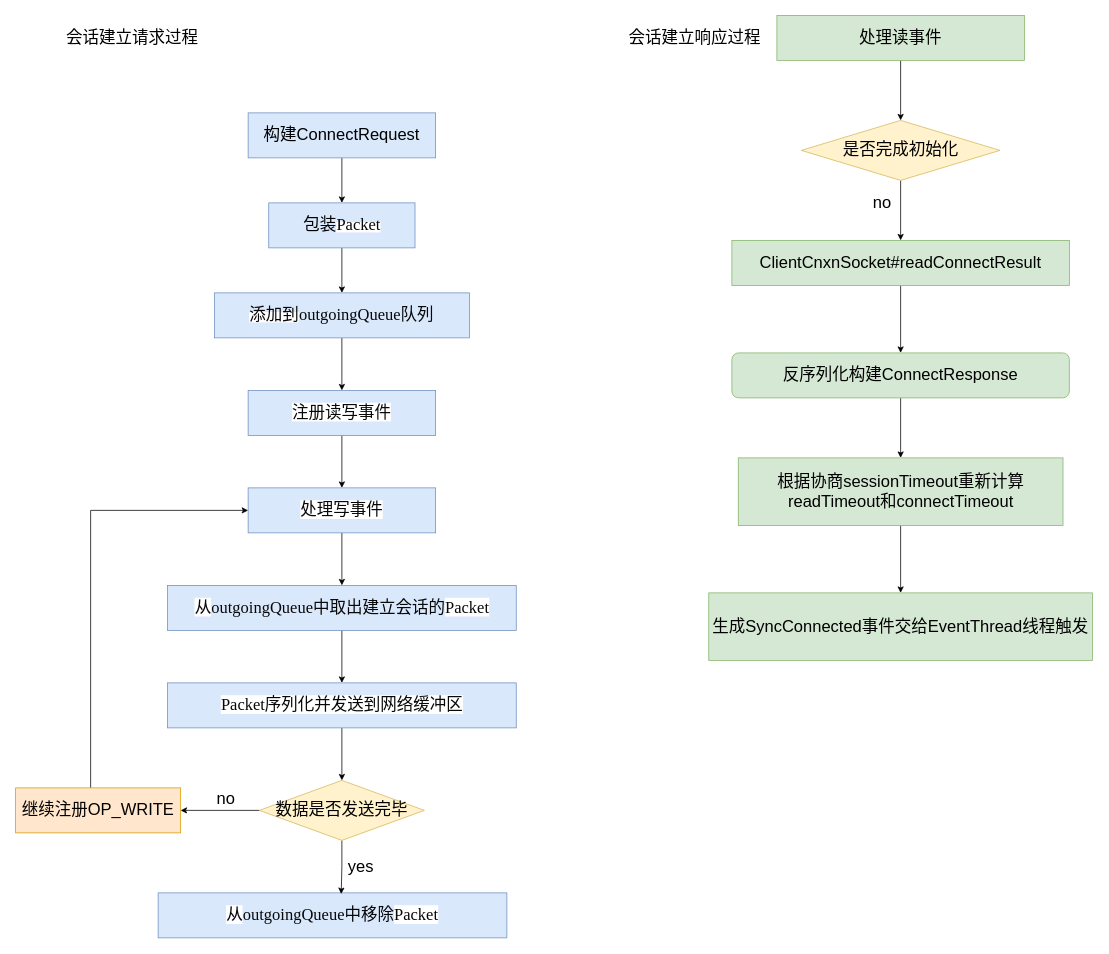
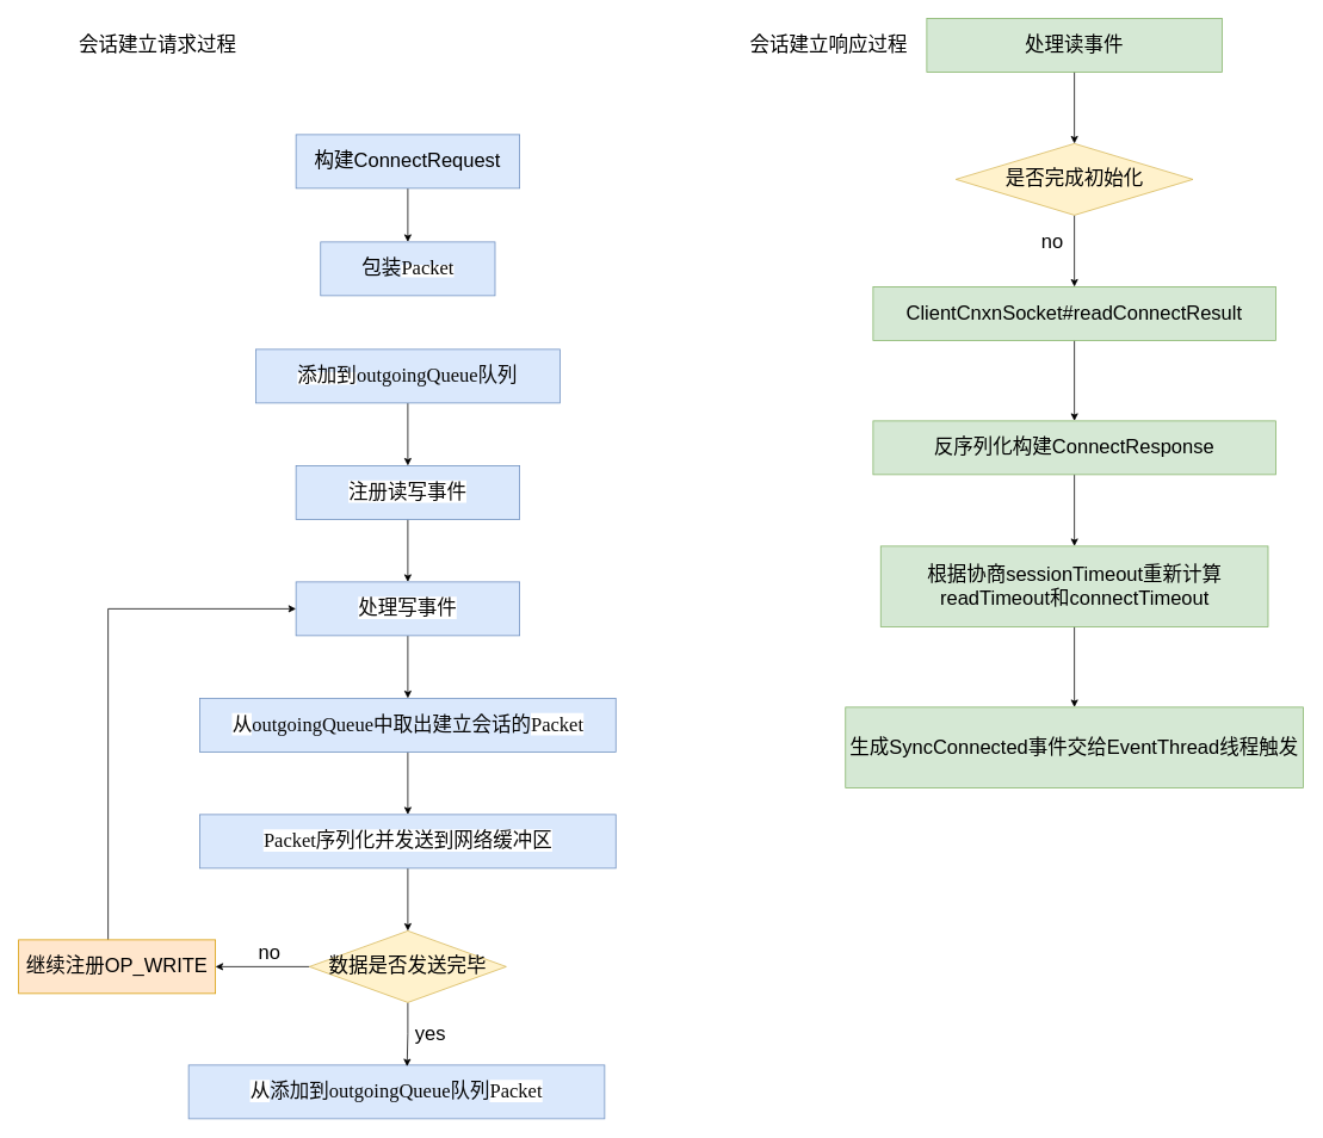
  <mxCell id="0" />
  <mxCell id="1" parent="0" />
  <mxCell id="2" style="edgeStyle=orthogonalEdgeStyle;rounded=0;orthogonalLoop=1;jettySize=auto;html=1;entryX=0.5;entryY=0;entryDx=0;entryDy=0;fontSize=22;" edge="1" parent="1" source="3" target="5"><mxGeometry relative="1" as="geometry" /></mxCell>
  <mxCell id="3" value="&lt;font style=&quot;font-size: 22px&quot;&gt;构建ConnectRequest&lt;/font&gt;" style="rounded=0;whiteSpace=wrap;html=1;fillColor=#dae8fc;strokeColor=#6c8ebf;" vertex="1" parent="1"><mxGeometry x="330" y="150" width="250" height="60" as="geometry" /></mxCell>
- <mxCell id="4" style="edgeStyle=orthogonalEdgeStyle;rounded=0;orthogonalLoop=1;jettySize=auto;html=1;entryX=0.5;entryY=0;entryDx=0;entryDy=0;fontSize=22;" edge="1" parent="1" source="5" target="7"><mxGeometry relative="1" as="geometry" /></mxCell>
  <mxCell id="5" value="&lt;font style=&quot;font-size: 22px&quot;&gt;包装&lt;/font&gt;&lt;span style=&quot;background-color: rgb(255 , 255 , 255) ; color: rgb(8 , 8 , 8) ; font-family: &amp;#34;jetbrains mono&amp;#34;&quot;&gt;&lt;font style=&quot;font-size: 22px&quot;&gt;Packet&lt;/font&gt;&lt;/span&gt;" style="rounded=0;whiteSpace=wrap;html=1;fillColor=#dae8fc;strokeColor=#6c8ebf;" vertex="1" parent="1"><mxGeometry x="357.5" y="270" width="195" height="60" as="geometry" /></mxCell>
  <mxCell id="6" style="edgeStyle=orthogonalEdgeStyle;rounded=0;orthogonalLoop=1;jettySize=auto;html=1;entryX=0.5;entryY=0;entryDx=0;entryDy=0;fontSize=22;" edge="1" parent="1" source="7" target="9"><mxGeometry relative="1" as="geometry" /></mxCell>
  <mxCell id="7" value="&lt;span style=&quot;background-color: rgb(255 , 255 , 255) ; color: rgb(8 , 8 , 8) ; font-family: &amp;#34;jetbrains mono&amp;#34;&quot;&gt;&lt;font style=&quot;font-size: 22px&quot;&gt;添加到&lt;/font&gt;&lt;/span&gt;&lt;font color=&quot;#080808&quot; face=&quot;jetbrains mono&quot;&gt;&lt;span style=&quot;font-size: 22px&quot;&gt;outgoingQueue队列&lt;/span&gt;&lt;/font&gt;" style="rounded=0;whiteSpace=wrap;html=1;fillColor=#dae8fc;strokeColor=#6c8ebf;" vertex="1" parent="1"><mxGeometry x="285" y="390" width="340" height="60" as="geometry" /></mxCell>
  <mxCell id="8" style="edgeStyle=orthogonalEdgeStyle;rounded=0;orthogonalLoop=1;jettySize=auto;html=1;entryX=0.5;entryY=0;entryDx=0;entryDy=0;fontSize=22;" edge="1" parent="1" source="9" target="11"><mxGeometry relative="1" as="geometry" /></mxCell>
  <mxCell id="9" value="&lt;font color=&quot;#080808&quot; face=&quot;jetbrains mono&quot;&gt;&lt;span style=&quot;font-size: 22px ; background-color: rgb(255 , 255 , 255)&quot;&gt;注册读写事件&lt;/span&gt;&lt;/font&gt;" style="rounded=0;whiteSpace=wrap;html=1;fillColor=#dae8fc;strokeColor=#6c8ebf;" vertex="1" parent="1"><mxGeometry x="330" y="520" width="250" height="60" as="geometry" /></mxCell>
  <mxCell id="10" style="edgeStyle=orthogonalEdgeStyle;rounded=0;orthogonalLoop=1;jettySize=auto;html=1;fontSize=22;" edge="1" parent="1" source="11" target="13"><mxGeometry relative="1" as="geometry" /></mxCell>
  <mxCell id="11" value="&lt;font color=&quot;#080808&quot; face=&quot;jetbrains mono&quot;&gt;&lt;span style=&quot;font-size: 22px ; background-color: rgb(255 , 255 , 255)&quot;&gt;处理写事件&lt;/span&gt;&lt;/font&gt;" style="rounded=0;whiteSpace=wrap;html=1;fillColor=#dae8fc;strokeColor=#6c8ebf;" vertex="1" parent="1"><mxGeometry x="330" y="650" width="250" height="60" as="geometry" /></mxCell>
  <mxCell id="12" style="edgeStyle=orthogonalEdgeStyle;rounded=0;orthogonalLoop=1;jettySize=auto;html=1;entryX=0.5;entryY=0;entryDx=0;entryDy=0;fontSize=22;" edge="1" parent="1" source="13" target="15"><mxGeometry relative="1" as="geometry" /></mxCell>
  <mxCell id="13" value="&lt;font color=&quot;#080808&quot; face=&quot;jetbrains mono&quot;&gt;&lt;span style=&quot;font-size: 22px ; background-color: rgb(255 , 255 , 255)&quot;&gt;从&lt;/span&gt;&lt;/font&gt;&lt;span style=&quot;color: rgb(8 , 8 , 8) ; font-family: &amp;#34;jetbrains mono&amp;#34; ; font-size: 22px&quot;&gt;outgoingQueue中取出建立会话的&lt;/span&gt;&lt;span style=&quot;color: rgb(8 , 8 , 8) ; font-family: &amp;#34;jetbrains mono&amp;#34; ; font-size: 22px ; background-color: rgb(255 , 255 , 255)&quot;&gt;Packet&lt;/span&gt;" style="rounded=0;whiteSpace=wrap;html=1;fillColor=#dae8fc;strokeColor=#6c8ebf;" vertex="1" parent="1"><mxGeometry x="222.5" y="780" width="465" height="60" as="geometry" /></mxCell>
  <mxCell id="14" style="edgeStyle=orthogonalEdgeStyle;rounded=0;orthogonalLoop=1;jettySize=auto;html=1;entryX=0.5;entryY=0;entryDx=0;entryDy=0;fontSize=22;" edge="1" parent="1" source="15" target="19"><mxGeometry relative="1" as="geometry" /></mxCell>
  <mxCell id="15" value="&lt;span style=&quot;color: rgb(8 , 8 , 8) ; font-family: &amp;#34;jetbrains mono&amp;#34; ; font-size: 22px ; background-color: rgb(255 , 255 , 255)&quot;&gt;Packet序列化并发送到网络缓冲区&lt;/span&gt;" style="rounded=0;whiteSpace=wrap;html=1;fillColor=#dae8fc;strokeColor=#6c8ebf;" vertex="1" parent="1"><mxGeometry x="222.5" y="910" width="465" height="60" as="geometry" /></mxCell>
- <mxCell id="16" value="&lt;span style=&quot;color: rgb(8 , 8 , 8) ; font-family: &amp;#34;jetbrains mono&amp;#34; ; font-size: 22px ; background-color: rgb(255 , 255 , 255)&quot;&gt;从&lt;/span&gt;&lt;font color=&quot;#080808&quot; face=&quot;jetbrains mono&quot;&gt;&lt;span style=&quot;font-size: 22px&quot;&gt;outgoingQueue中移除&lt;/span&gt;&lt;/font&gt;&lt;span style=&quot;color: rgb(8 , 8 , 8) ; font-family: &amp;#34;jetbrains mono&amp;#34; ; font-size: 22px ; background-color: rgb(255 , 255 , 255)&quot;&gt;Packet&lt;/span&gt;" style="rounded=0;whiteSpace=wrap;html=1;fillColor=#dae8fc;strokeColor=#6c8ebf;" vertex="1" parent="1"><mxGeometry x="210" y="1190" width="465" height="60" as="geometry" /></mxCell>
+ <mxCell id="16" value="&lt;span style=&quot;color: rgb(8 , 8 , 8) ; font-family: &amp;#34;jetbrains mono&amp;#34; ; font-size: 22px ; background-color: rgb(255 , 255 , 255)&quot;&gt;从&lt;/span&gt;&lt;font color=&quot;#080808&quot; face=&quot;jetbrains mono&quot;&gt;&lt;span style=&quot;font-size: 22px&quot;&gt;添加到outgoingQueue队列&lt;/span&gt;&lt;/font&gt;&lt;span style=&quot;color: rgb(8 , 8 , 8) ; font-family: &amp;#34;jetbrains mono&amp;#34; ; font-size: 22px ; background-color: rgb(255 , 255 , 255)&quot;&gt;Packet&lt;/span&gt;" style="rounded=0;whiteSpace=wrap;html=1;fillColor=#dae8fc;strokeColor=#6c8ebf;" vertex="1" parent="1"><mxGeometry x="210" y="1190" width="465" height="60" as="geometry" /></mxCell>
  <mxCell id="17" style="edgeStyle=orthogonalEdgeStyle;rounded=0;orthogonalLoop=1;jettySize=auto;html=1;entryX=0.525;entryY=0.025;entryDx=0;entryDy=0;entryPerimeter=0;fontSize=22;" edge="1" parent="1" source="19" target="16"><mxGeometry relative="1" as="geometry" /></mxCell>
  <mxCell id="18" style="edgeStyle=orthogonalEdgeStyle;rounded=0;orthogonalLoop=1;jettySize=auto;html=1;entryX=1;entryY=0.5;entryDx=0;entryDy=0;fontSize=22;" edge="1" parent="1" source="19" target="21"><mxGeometry relative="1" as="geometry" /></mxCell>
  <mxCell id="19" value="数据是否发送完毕" style="rhombus;whiteSpace=wrap;html=1;fontSize=22;fillColor=#fff2cc;strokeColor=#d6b656;" vertex="1" parent="1"><mxGeometry x="345" y="1040" width="220" height="80" as="geometry" /></mxCell>
  <mxCell id="20" style="edgeStyle=orthogonalEdgeStyle;rounded=0;orthogonalLoop=1;jettySize=auto;html=1;entryX=0;entryY=0.5;entryDx=0;entryDy=0;fontSize=22;" edge="1" parent="1" source="21" target="11"><mxGeometry relative="1" as="geometry"><Array as="points"><mxPoint x="120" y="680" /></Array></mxGeometry></mxCell>
  <mxCell id="21" value="继续注册OP_WRITE" style="rounded=0;whiteSpace=wrap;html=1;fontSize=22;fillColor=#ffe6cc;strokeColor=#d79b00;" vertex="1" parent="1"><mxGeometry x="20" y="1050" width="220" height="60" as="geometry" /></mxCell>
  <mxCell id="22" value="no" style="text;html=1;align=center;verticalAlign=middle;resizable=0;points=[];autosize=1;strokeColor=none;fillColor=none;fontSize=22;" vertex="1" parent="1"><mxGeometry x="280" y="1050" width="40" height="30" as="geometry" /></mxCell>
  <mxCell id="23" value="yes" style="text;html=1;align=center;verticalAlign=middle;resizable=0;points=[];autosize=1;strokeColor=none;fillColor=none;fontSize=22;" vertex="1" parent="1"><mxGeometry x="455" y="1140" width="50" height="30" as="geometry" /></mxCell>
  <mxCell id="24" value="" style="edgeStyle=orthogonalEdgeStyle;rounded=0;orthogonalLoop=1;jettySize=auto;html=1;fontSize=22;" edge="1" parent="1" source="25" target="29"><mxGeometry relative="1" as="geometry" /></mxCell>
  <mxCell id="25" value="&lt;font style=&quot;font-size: 22px&quot;&gt;处理读事件&lt;br&gt;&lt;/font&gt;" style="rounded=0;whiteSpace=wrap;html=1;fillColor=#d5e8d4;strokeColor=#82b366;" vertex="1" parent="1"><mxGeometry x="1035" y="20" width="330" height="60" as="geometry" /></mxCell>
  <mxCell id="26" value="" style="edgeStyle=orthogonalEdgeStyle;rounded=0;orthogonalLoop=1;jettySize=auto;html=1;fontSize=22;" edge="1" parent="1" source="27" target="31"><mxGeometry relative="1" as="geometry" /></mxCell>
  <mxCell id="27" value="&lt;font style=&quot;font-size: 22px&quot;&gt;ClientCnxnSocket#readConnectResult&lt;br&gt;&lt;/font&gt;" style="rounded=0;whiteSpace=wrap;html=1;fillColor=#d5e8d4;strokeColor=#82b366;" vertex="1" parent="1"><mxGeometry x="975" y="320" width="450" height="60" as="geometry" /></mxCell>
  <mxCell id="28" value="" style="edgeStyle=orthogonalEdgeStyle;rounded=0;orthogonalLoop=1;jettySize=auto;html=1;fontSize=22;" edge="1" parent="1" source="29" target="27"><mxGeometry relative="1" as="geometry" /></mxCell>
  <mxCell id="29" value="是否完成初始化" style="rhombus;whiteSpace=wrap;html=1;fontSize=22;fillColor=#fff2cc;strokeColor=#d6b656;" vertex="1" parent="1"><mxGeometry x="1067.5" y="160" width="265" height="80" as="geometry" /></mxCell>
  <mxCell id="30" value="" style="edgeStyle=orthogonalEdgeStyle;rounded=0;orthogonalLoop=1;jettySize=auto;html=1;fontSize=22;" edge="1" parent="1" source="31" target="33"><mxGeometry relative="1" as="geometry" /></mxCell>
- <mxCell id="31" value="&lt;font style=&quot;font-size: 22px&quot;&gt;反序列化构建ConnectResponse&lt;br&gt;&lt;/font&gt;" style="whiteSpace=wrap;html=1;fillColor=#d5e8d4;strokeColor=#82b366;rounded=1;" vertex="1" parent="1"><mxGeometry x="975" y="470" width="450" height="60" as="geometry" /></mxCell>
+ <mxCell id="31" value="&lt;font style=&quot;font-size: 22px&quot;&gt;反序列化构建ConnectResponse&lt;br&gt;&lt;/font&gt;" style="rounded=0;whiteSpace=wrap;html=1;fillColor=#d5e8d4;strokeColor=#82b366;" vertex="1" parent="1"><mxGeometry x="975" y="470" width="450" height="60" as="geometry" /></mxCell>
  <mxCell id="32" value="" style="edgeStyle=orthogonalEdgeStyle;rounded=0;orthogonalLoop=1;jettySize=auto;html=1;fontSize=22;" edge="1" parent="1" source="33" target="34"><mxGeometry relative="1" as="geometry" /></mxCell>
  <mxCell id="33" value="&lt;font style=&quot;font-size: 22px&quot;&gt;根据协商sessionTimeout重新计算readTimeout和connectTimeout&lt;br&gt;&lt;/font&gt;" style="rounded=0;whiteSpace=wrap;html=1;fillColor=#d5e8d4;strokeColor=#82b366;" vertex="1" parent="1"><mxGeometry x="983.5" y="610" width="433" height="90" as="geometry" /></mxCell>
  <mxCell id="34" value="&lt;font style=&quot;font-size: 22px&quot;&gt;生成SyncConnected事件交给EventThread线程触发&lt;br&gt;&lt;/font&gt;" style="rounded=0;whiteSpace=wrap;html=1;fillColor=#d5e8d4;strokeColor=#82b366;" vertex="1" parent="1"><mxGeometry x="944.19" y="790" width="511.62" height="90" as="geometry" /></mxCell>
  <mxCell id="35" value="no" style="text;html=1;align=center;verticalAlign=middle;resizable=0;points=[];autosize=1;strokeColor=none;fillColor=none;fontSize=22;" vertex="1" parent="1"><mxGeometry x="1155" y="255" width="40" height="30" as="geometry" /></mxCell>
  <mxCell id="36" value="会话建立请求过程" style="text;html=1;align=center;verticalAlign=middle;resizable=0;points=[];autosize=1;strokeColor=none;fillColor=none;fontSize=22;" vertex="1" parent="1"><mxGeometry x="80" y="35" width="190" height="30" as="geometry" /></mxCell>
  <mxCell id="37" value="会话建立响应过程" style="text;html=1;align=center;verticalAlign=middle;resizable=0;points=[];autosize=1;strokeColor=none;fillColor=none;fontSize=22;" vertex="1" parent="1"><mxGeometry x="830" y="35" width="190" height="30" as="geometry" /></mxCell>
